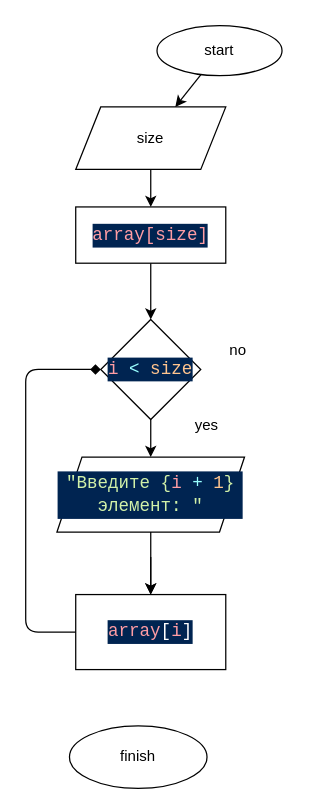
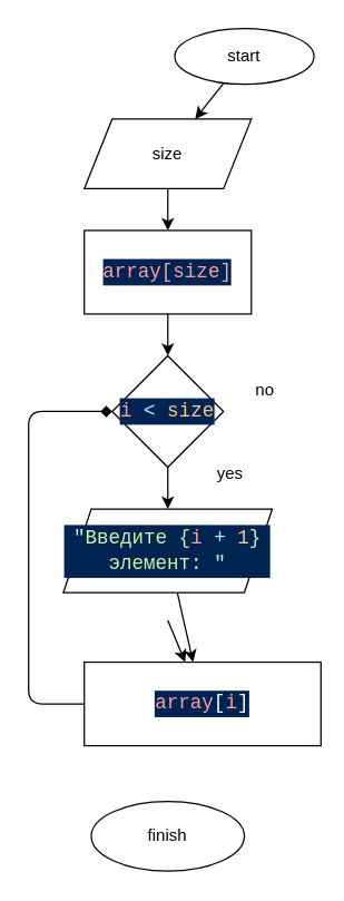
  <mxCell id="0" />
  <mxCell id="1" parent="0" />
  <mxCell id="2" value="" style="edgeStyle=none;html=1;" edge="1" parent="1" source="3" target="5"><mxGeometry relative="1" as="geometry" /></mxCell>
  <mxCell id="3" value="start" style="ellipse;whiteSpace=wrap;html=1;" vertex="1" parent="1"><mxGeometry x="125" y="20" width="100" height="40" as="geometry" /></mxCell>
  <mxCell id="4" value="" style="edgeStyle=none;html=1;" edge="1" parent="1" source="5" target="7"><mxGeometry relative="1" as="geometry" /></mxCell>
  <mxCell id="5" value="size" style="shape=parallelogram;perimeter=parallelogramPerimeter;whiteSpace=wrap;html=1;fixedSize=1;" vertex="1" parent="1"><mxGeometry x="60" y="85" width="120" height="50" as="geometry" /></mxCell>
  <mxCell id="6" value="" style="edgeStyle=none;html=1;" edge="1" parent="1" source="7" target="9"><mxGeometry relative="1" as="geometry" /></mxCell>
- <mxCell id="7" value="&lt;div style=&quot;color: rgb(255, 255, 255); background-color: rgb(0, 36, 81); font-family: Consolas, &amp;quot;Courier New&amp;quot;, monospace; font-size: 14px; line-height: 19px;&quot;&gt;&lt;span style=&quot;color: #ff9da4;&quot;&gt;array[size]&lt;/span&gt;&lt;/div&gt;" style="whiteSpace=wrap;html=1;" vertex="1" parent="1"><mxGeometry x="60" y="165" width="120" height="45" as="geometry" /></mxCell>
+ <mxCell id="7" value="&lt;div style=&quot;color: rgb(255, 255, 255); background-color: rgb(0, 36, 81); font-family: Consolas, &amp;quot;Courier New&amp;quot;, monospace; font-size: 14px; line-height: 19px;&quot;&gt;&lt;span style=&quot;color: #ff9da4;&quot;&gt;array[size]&lt;/span&gt;&lt;/div&gt;" style="whiteSpace=wrap;html=1;" vertex="1" parent="1"><mxGeometry x="60" y="165" width="120" height="60" as="geometry" /></mxCell>
  <mxCell id="8" value="" style="edgeStyle=none;html=1;" edge="1" parent="1" source="9"><mxGeometry relative="1" as="geometry"><mxPoint x="120" y="365" as="targetPoint" /></mxGeometry></mxCell>
  <mxCell id="9" value="&lt;div style=&quot;color: rgb(255, 255, 255); background-color: rgb(0, 36, 81); font-family: Consolas, &amp;quot;Courier New&amp;quot;, monospace; font-size: 14px; line-height: 19px;&quot;&gt;&lt;span style=&quot;color: #ff9da4;&quot;&gt;i&lt;/span&gt; &lt;span style=&quot;color: #99ffff;&quot;&gt;&amp;lt;&lt;/span&gt; &lt;span style=&quot;color: #ffc58f;&quot;&gt;size&lt;/span&gt;&lt;/div&gt;" style="rhombus;whiteSpace=wrap;html=1;" vertex="1" parent="1"><mxGeometry x="80" y="255" width="80" height="80" as="geometry" /></mxCell>
  <mxCell id="10" value="" style="edgeStyle=none;html=1;" edge="1" parent="1" target="11"><mxGeometry relative="1" as="geometry"><mxPoint x="120" y="445" as="sourcePoint" /></mxGeometry></mxCell>
- <mxCell id="11" value="&lt;div style=&quot;color: rgb(255, 255, 255); background-color: rgb(0, 36, 81); font-family: Consolas, &amp;quot;Courier New&amp;quot;, monospace; font-size: 14px; line-height: 19px;&quot;&gt;&lt;span style=&quot;color: #ff9da4;&quot;&gt;array&lt;/span&gt;[&lt;span style=&quot;color: #ff9da4;&quot;&gt;i&lt;/span&gt;]&lt;/div&gt;" style="whiteSpace=wrap;html=1;" vertex="1" parent="1"><mxGeometry x="60" y="475" width="120" height="60" as="geometry" /></mxCell>
+ <mxCell id="11" value="&lt;div style=&quot;color: rgb(255, 255, 255); background-color: rgb(0, 36, 81); font-family: Consolas, &amp;quot;Courier New&amp;quot;, monospace; font-size: 14px; line-height: 19px;&quot;&gt;&lt;span style=&quot;color: #ff9da4;&quot;&gt;array&lt;/span&gt;[&lt;span style=&quot;color: #ff9da4;&quot;&gt;i&lt;/span&gt;]&lt;/div&gt;" style="whiteSpace=wrap;html=1;" vertex="1" parent="1"><mxGeometry x="60" y="475" width="170" height="60" as="geometry" /></mxCell>
  <mxCell id="12" value="" style="edgeStyle=none;html=1;" edge="1" parent="1" source="13" target="11"><mxGeometry relative="1" as="geometry" /></mxCell>
  <mxCell id="13" value="&lt;div style=&quot;color: rgb(255, 255, 255); background-color: rgb(0, 36, 81); font-family: Consolas, &amp;quot;Courier New&amp;quot;, monospace; font-size: 14px; line-height: 19px;&quot;&gt;&lt;span style=&quot;color: #d1f1a9;&quot;&gt;&quot;&lt;/span&gt;&lt;span style=&quot;color: #d1f1a9;&quot;&gt;Введите &lt;/span&gt;&lt;span style=&quot;color: #d1f1a9;&quot;&gt;{&lt;/span&gt;&lt;span style=&quot;color: #ff9da4;&quot;&gt;i&lt;/span&gt;&lt;span style=&quot;color: #d1f1a9;&quot;&gt; &lt;/span&gt;&lt;span style=&quot;color: #99ffff;&quot;&gt;+&lt;/span&gt;&lt;span style=&quot;color: #d1f1a9;&quot;&gt; &lt;/span&gt;&lt;span style=&quot;color: #ffc58f;&quot;&gt;1&lt;/span&gt;&lt;span style=&quot;color: #d1f1a9;&quot;&gt;}&lt;/span&gt;&lt;span style=&quot;color: #d1f1a9;&quot;&gt; элемент: &lt;/span&gt;&lt;span style=&quot;color: #d1f1a9;&quot;&gt;&quot;&lt;/span&gt;&lt;/div&gt;" style="shape=parallelogram;perimeter=parallelogramPerimeter;whiteSpace=wrap;html=1;fixedSize=1;" vertex="1" parent="1"><mxGeometry x="45" y="365" width="150" height="60" as="geometry" /></mxCell>
- <mxCell id="14" value="finish" style="ellipse;whiteSpace=wrap;html=1;" vertex="1" parent="1"><mxGeometry x="55" y="580" width="110" height="50" as="geometry" /></mxCell>
+ <mxCell id="14" value="finish" style="ellipse;whiteSpace=wrap;html=1;" vertex="1" parent="1"><mxGeometry x="65" y="575" width="110" height="50" as="geometry" /></mxCell>
  <mxCell id="15" value="yes" style="text;html=1;strokeColor=none;fillColor=none;align=center;verticalAlign=middle;whiteSpace=wrap;rounded=0;" vertex="1" parent="1"><mxGeometry x="135" y="325" width="60" height="30" as="geometry" /></mxCell>
  <mxCell id="16" value="no" style="text;html=1;strokeColor=none;fillColor=none;align=center;verticalAlign=middle;whiteSpace=wrap;rounded=0;" vertex="1" parent="1"><mxGeometry x="160" y="265" width="60" height="30" as="geometry" /></mxCell>
  <mxCell id="17" value="" style="endArrow=diamond;html=1;exitX=0;exitY=0.5;exitDx=0;exitDy=0;entryX=0;entryY=0.5;entryDx=0;entryDy=0;" edge="1" parent="1" source="11" target="9"><mxGeometry width="50" height="50" relative="1" as="geometry"><mxPoint x="30" y="495" as="sourcePoint" /><mxPoint x="80" y="445" as="targetPoint" /><Array as="points"><mxPoint x="20" y="505" /><mxPoint x="20" y="295" /></Array></mxGeometry></mxCell>
